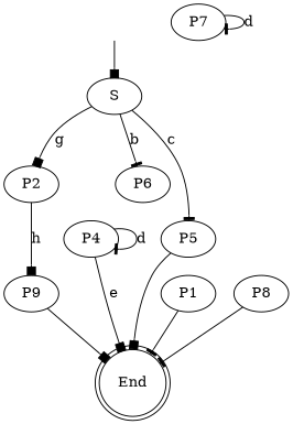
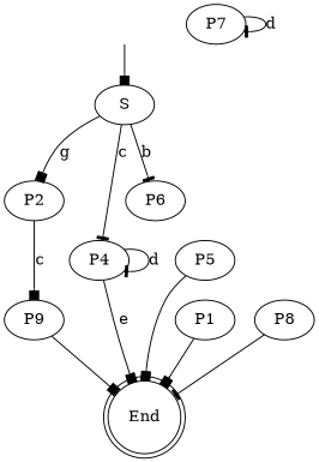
  digraph {
    edge [arrowhead=box]
    invis1 [style=invis]
    n2 [label=S]
    P2
    P4
    P6
    n6 [label=P9]
    n7 [label=End peripheries=2 shape=circle]
    P1
    P5
    P7
    P8
    invis1 -> n2
    n2 -> P2 [label=g]
-   n2 -> P5 [arrowhead=tee label=c]
+   n2 -> P4 [arrowhead=tee label=c]
    n2 -> P6 [arrowhead=tee label=b]
-   P2 -> n6 [label=h]
+   P2 -> n6 [label=c]
    P4 -> P4 [arrowhead=tee label=d]
    P4 -> n7 [label=e]
    n6 -> n7
-   P1 -> n7 [arrowhead=tee]
+   P1 -> n7
    P5 -> n7
    P7 -> P7 [arrowhead=tee label=d]
    P8 -> n7 [arrowhead=tee]
  }
